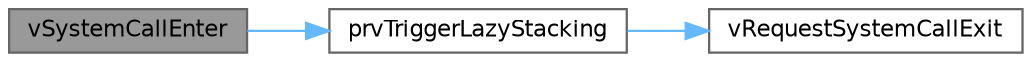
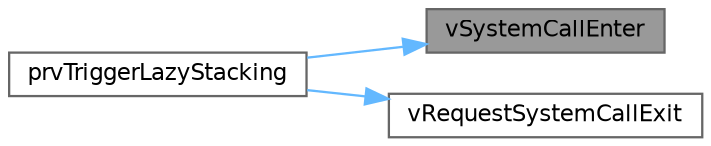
  digraph {
    rankdir=LR
    node [color=grey40 fillcolor=white fontname=Helvetica fontsize=10 shape=box style=filled]
    edge [color=steelblue1 fontname=Helvetica fontsize=10 labelfontname=Helvetica labelfontsize=10 style=solid]
    n1 [color=gray40 fillcolor=grey60 fontcolor=black height=0.2 label=vSystemCallEnter width=0.4]
    n2 [height=0.2 label=prvTriggerLazyStacking width=0.4]
    n3 [height=0.2 label=vRequestSystemCallExit width=0.4]
-   n1 -> n2
+   n2 -> n1
    n2 -> n3
  }
